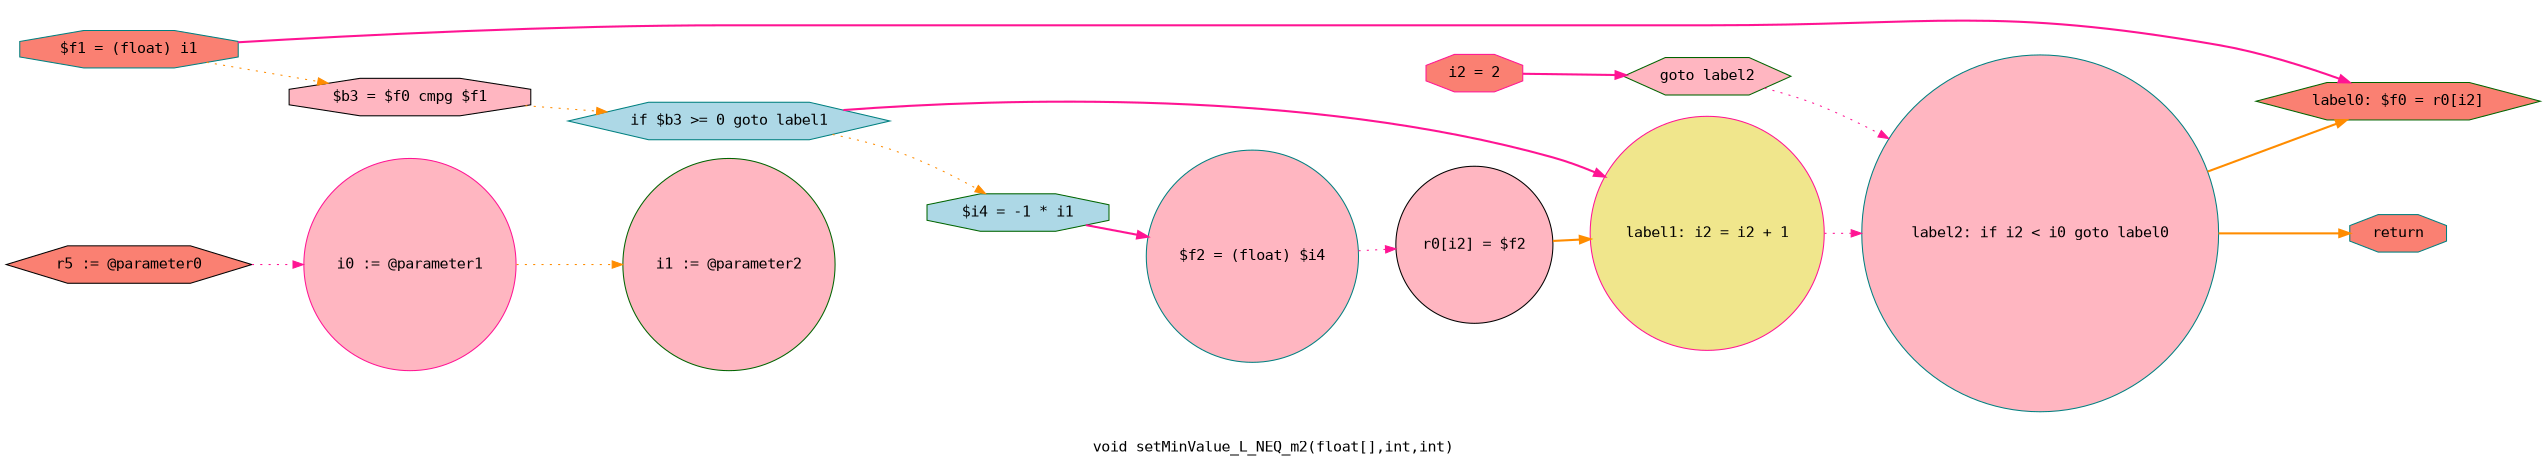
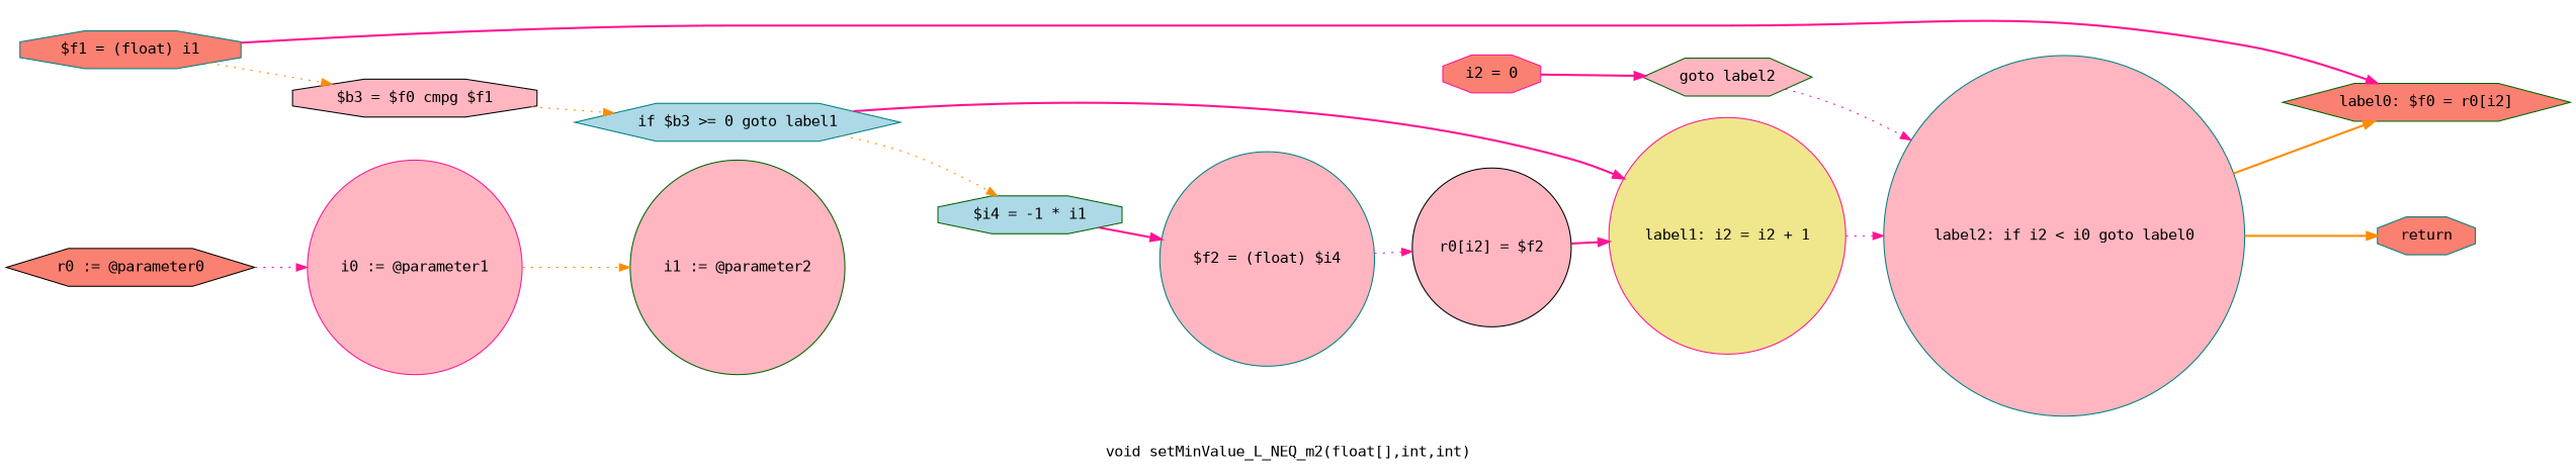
  digraph {
    fontname="DejaVu Sans Mono"
    label="void setMinValue_L_NEQ_m2(float[],int,int)"
    rankdir=LR
    node [color=teal fillcolor=lightpink fontname="DejaVu Sans Mono" shape=circle style=filled]
    edge [color=deeppink fontname="DejaVu Sans Mono" style=dotted]
-   n1 [color=black fillcolor=salmon label="r5 := @parameter0" shape=hexagon]
+   n1 [color=black fillcolor=salmon label="r0 := @parameter0" shape=hexagon]
    n2 [color=deeppink label="i0 := @parameter1"]
    n3 [color=darkgreen label="i1 := @parameter2"]
-   n4 [color=deeppink fillcolor=salmon label="i2 = 2" shape=octagon]
+   n4 [color=deeppink fillcolor=salmon label="i2 = 0" shape=octagon]
    n5 [color=darkgreen label="goto label2" shape=hexagon]
    n6 [label="label2: if i2 < i0 goto label0"]
    n7 [color=darkgreen fillcolor=salmon label="label0: $f0 = r0[i2]" shape=hexagon]
    n8 [fillcolor=salmon label=return shape=octagon]
    n9 [fillcolor=salmon label="$f1 = (float) i1" shape=octagon]
    n10 [color=black label="$b3 = $f0 cmpg $f1" shape=octagon]
    n11 [fillcolor=lightblue label="if $b3 >= 0 goto label1" shape=hexagon]
    n12 [color=darkgreen fillcolor=lightblue label="$i4 = -1 * i1" shape=octagon]
    n13 [color=deeppink fillcolor=khaki label="label1: i2 = i2 + 1"]
    n14 [label="$f2 = (float) $i4"]
    n15 [color=black label="r0[i2] = $f2"]
    n1 -> n2
    n2 -> n3 [color=darkorange]
    n4 -> n5 [style=bold]
    n5 -> n6
    n6 -> n7 [color=darkorange style=bold]
    n6 -> n8 [color=darkorange style=bold]
    n9 -> n7 [style=bold]
    n9 -> n10 [color=darkorange]
    n10 -> n11 [color=darkorange]
    n11 -> n12 [color=darkorange]
    n11 -> n13 [style=bold]
    n12 -> n14 [style=bold]
    n13 -> n6
    n14 -> n15
-   n15 -> n13 [color=darkorange style=bold]
+   n15 -> n13 [style=bold]
  }
